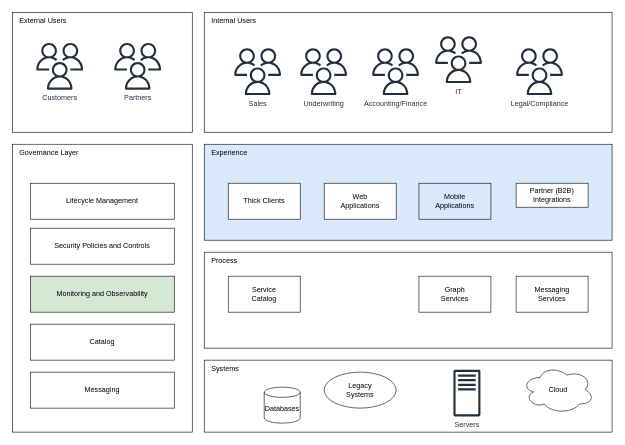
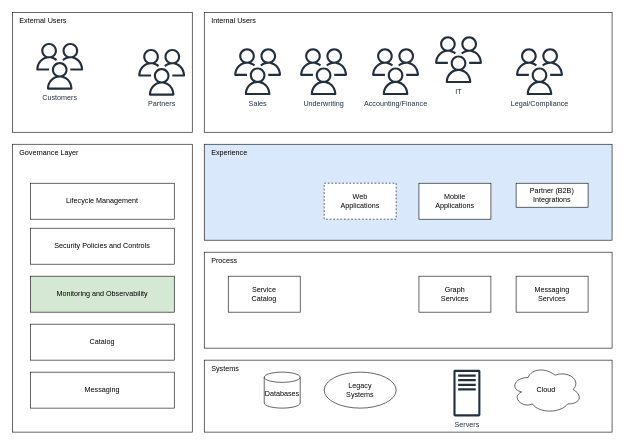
  <mxCell id="0" />
  <mxCell id="1" parent="0" />
  <mxCell id="2" value="External Users" style="rounded=1;whiteSpace=wrap;html=1;align=left;verticalAlign=top;spacingLeft=10;arcSize=0;" vertex="1" parent="1"><mxGeometry x="20" y="20" width="300" height="200" as="geometry" /></mxCell>
  <mxCell id="3" value="Internal Users" style="rounded=1;whiteSpace=wrap;html=1;align=left;verticalAlign=top;spacingLeft=10;arcSize=0;" vertex="1" parent="1"><mxGeometry x="340" y="20" width="680" height="200" as="geometry" /></mxCell>
  <mxCell id="4" value="Governance Layer" style="rounded=1;whiteSpace=wrap;html=1;align=left;verticalAlign=top;spacingLeft=10;arcSize=0;" vertex="1" parent="1"><mxGeometry x="20" y="240" width="300" height="480" as="geometry" /></mxCell>
  <mxCell id="5" value="Security Policies and Controls" style="rounded=1;whiteSpace=wrap;html=1;arcSize=0;" vertex="1" parent="1"><mxGeometry x="50" y="380" width="240" height="60" as="geometry" /></mxCell>
  <mxCell id="6" value="Lifecycle Management" style="rounded=1;whiteSpace=wrap;html=1;arcSize=0;" vertex="1" parent="1"><mxGeometry x="50" y="305" width="240" height="60" as="geometry" /></mxCell>
  <mxCell id="7" value="Monitoring and Observability" style="rounded=1;whiteSpace=wrap;html=1;arcSize=0;fillColor=#d5e8d4;" vertex="1" parent="1"><mxGeometry x="50" y="460" width="240" height="60" as="geometry" /></mxCell>
  <mxCell id="8" value="Catalog" style="rounded=1;whiteSpace=wrap;html=1;arcSize=0;" vertex="1" parent="1"><mxGeometry x="50" y="540" width="240" height="60" as="geometry" /></mxCell>
  <mxCell id="9" value="Messaging" style="rounded=1;whiteSpace=wrap;html=1;arcSize=0;" vertex="1" parent="1"><mxGeometry x="50" y="620" width="240" height="60" as="geometry" /></mxCell>
  <mxCell id="10" value="Customers" style="sketch=0;outlineConnect=0;fontColor=#232F3E;gradientColor=none;fillColor=#232F3D;strokeColor=none;dashed=0;verticalLabelPosition=bottom;verticalAlign=top;align=center;html=1;fontSize=12;fontStyle=0;aspect=fixed;pointerEvents=1;shape=mxgraph.aws4.users;strokeWidth=1;" vertex="1" parent="1"><mxGeometry x="60" y="71" width="78" height="78" as="geometry" /></mxCell>
- <mxCell id="11" value="Partners" style="sketch=0;outlineConnect=0;fontColor=#232F3E;gradientColor=none;fillColor=#232F3D;strokeColor=none;dashed=0;verticalLabelPosition=bottom;verticalAlign=top;align=center;html=1;fontSize=12;fontStyle=0;aspect=fixed;pointerEvents=1;shape=mxgraph.aws4.users;strokeWidth=1;" vertex="1" parent="1"><mxGeometry x="190" y="71" width="78" height="78" as="geometry" /></mxCell>
+ <mxCell id="11" value="Partners" style="sketch=0;outlineConnect=0;fontColor=#232F3E;gradientColor=none;fillColor=#232F3D;strokeColor=none;dashed=0;verticalLabelPosition=bottom;verticalAlign=top;align=center;html=1;fontSize=12;fontStyle=0;aspect=fixed;pointerEvents=1;shape=mxgraph.aws4.users;strokeWidth=1;" vertex="1" parent="1"><mxGeometry x="230" y="81" width="78" height="78" as="geometry" /></mxCell>
  <mxCell id="12" value="Sales" style="sketch=0;outlineConnect=0;fontColor=#232F3E;gradientColor=none;fillColor=#232F3D;strokeColor=none;dashed=0;verticalLabelPosition=bottom;verticalAlign=top;align=center;html=1;fontSize=12;fontStyle=0;aspect=fixed;pointerEvents=1;shape=mxgraph.aws4.users;strokeWidth=1;" vertex="1" parent="1"><mxGeometry x="390" y="80" width="78" height="78" as="geometry" /></mxCell>
  <mxCell id="13" value="Underwriting" style="sketch=0;outlineConnect=0;fontColor=#232F3E;gradientColor=none;fillColor=#232F3D;strokeColor=none;dashed=0;verticalLabelPosition=bottom;verticalAlign=top;align=center;html=1;fontSize=12;fontStyle=0;aspect=fixed;pointerEvents=1;shape=mxgraph.aws4.users;strokeWidth=1;" vertex="1" parent="1"><mxGeometry x="500" y="80" width="78" height="78" as="geometry" /></mxCell>
  <mxCell id="14" value="Accounting/Finance" style="sketch=0;outlineConnect=0;fontColor=#232F3E;gradientColor=none;fillColor=#232F3D;strokeColor=none;dashed=0;verticalLabelPosition=bottom;verticalAlign=top;align=center;html=1;fontSize=12;fontStyle=0;aspect=fixed;pointerEvents=1;shape=mxgraph.aws4.users;strokeWidth=1;" vertex="1" parent="1"><mxGeometry x="620" y="80" width="78" height="78" as="geometry" /></mxCell>
  <mxCell id="15" value="IT" style="sketch=0;outlineConnect=0;fontColor=#232F3E;gradientColor=none;fillColor=#232F3D;strokeColor=none;dashed=0;verticalLabelPosition=bottom;verticalAlign=top;align=center;html=1;fontSize=12;fontStyle=0;aspect=fixed;pointerEvents=1;shape=mxgraph.aws4.users;strokeWidth=1;" vertex="1" parent="1"><mxGeometry x="725" y="60" width="78" height="78" as="geometry" /></mxCell>
  <mxCell id="16" value="Legal/Compliance" style="sketch=0;outlineConnect=0;fontColor=#232F3E;gradientColor=none;fillColor=#232F3D;strokeColor=none;dashed=0;verticalLabelPosition=bottom;verticalAlign=top;align=center;html=1;fontSize=12;fontStyle=0;aspect=fixed;pointerEvents=1;shape=mxgraph.aws4.users;strokeWidth=1;" vertex="1" parent="1"><mxGeometry x="860" y="80" width="78" height="78" as="geometry" /></mxCell>
  <mxCell id="17" value="Experience" style="rounded=1;whiteSpace=wrap;html=1;align=left;verticalAlign=top;spacingLeft=10;arcSize=0;fillColor=#dae8fc;" vertex="1" parent="1"><mxGeometry x="340" y="240" width="680" height="160" as="geometry" /></mxCell>
- <mxCell id="18" value="Thick Clients" style="rounded=0;whiteSpace=wrap;html=1;" vertex="1" parent="1"><mxGeometry x="380" y="305" width="120" height="60" as="geometry" /></mxCell>
- <mxCell id="19" value="Web &lt;br&gt;Applications" style="rounded=0;whiteSpace=wrap;html=1;" vertex="1" parent="1"><mxGeometry x="540" y="305" width="120" height="60" as="geometry" /></mxCell>
- <mxCell id="20" value="Mobile&lt;br&gt;Applications" style="rounded=0;whiteSpace=wrap;html=1;fillColor=#dae8fc;" vertex="1" parent="1"><mxGeometry x="698" y="305" width="120" height="60" as="geometry" /></mxCell>
+ <mxCell id="19" value="Web &lt;br&gt;Applications" style="rounded=0;whiteSpace=wrap;html=1;dashed=1;" vertex="1" parent="1"><mxGeometry x="540" y="305" width="120" height="60" as="geometry" /></mxCell>
+ <mxCell id="20" value="Mobile&lt;br&gt;Applications" style="rounded=0;whiteSpace=wrap;html=1;" vertex="1" parent="1"><mxGeometry x="698" y="305" width="120" height="60" as="geometry" /></mxCell>
  <mxCell id="21" value="Partner (B2B)&lt;br&gt;Integrations" style="rounded=0;whiteSpace=wrap;html=1;" vertex="1" parent="1"><mxGeometry x="860" y="305" width="120" height="40" as="geometry" /></mxCell>
  <mxCell id="22" value="Process" style="rounded=1;whiteSpace=wrap;html=1;align=left;verticalAlign=top;spacingLeft=10;arcSize=0;" vertex="1" parent="1"><mxGeometry x="340" y="420" width="680" height="160" as="geometry" /></mxCell>
  <mxCell id="23" value="Systems" style="rounded=1;whiteSpace=wrap;html=1;align=left;verticalAlign=top;spacingLeft=10;arcSize=0;" vertex="1" parent="1"><mxGeometry x="340" y="600" width="680" height="120" as="geometry" /></mxCell>
  <mxCell id="24" value="Service &lt;br&gt;Catalog" style="rounded=0;whiteSpace=wrap;html=1;" vertex="1" parent="1"><mxGeometry x="380" y="460" width="120" height="60" as="geometry" /></mxCell>
  <mxCell id="25" value="Graph&lt;br&gt;Services" style="rounded=0;whiteSpace=wrap;html=1;" vertex="1" parent="1"><mxGeometry x="698" y="460" width="120" height="60" as="geometry" /></mxCell>
  <mxCell id="26" value="Messaging&lt;br&gt;Services" style="rounded=0;whiteSpace=wrap;html=1;" vertex="1" parent="1"><mxGeometry x="860" y="460" width="120" height="60" as="geometry" /></mxCell>
- <mxCell id="27" value="Databases" style="shape=cylinder3;whiteSpace=wrap;html=1;boundedLbl=1;backgroundOutline=1;size=8.512;" vertex="1" parent="1"><mxGeometry x="440" y="645" width="60" height="60" as="geometry" /></mxCell>
+ <mxCell id="27" value="Databases" style="shape=cylinder3;whiteSpace=wrap;html=1;boundedLbl=1;backgroundOutline=1;size=8.512;" vertex="1" parent="1"><mxGeometry x="440" y="620" width="60" height="60" as="geometry" /></mxCell>
  <mxCell id="28" value="Legacy&lt;br&gt;Systems" style="ellipse;whiteSpace=wrap;html=1;" vertex="1" parent="1"><mxGeometry x="540" y="620" width="120" height="60" as="geometry" /></mxCell>
  <mxCell id="29" value="Servers" style="sketch=0;outlineConnect=0;fontColor=#232F3E;gradientColor=none;fillColor=#232F3D;strokeColor=none;dashed=0;verticalLabelPosition=bottom;verticalAlign=top;align=center;html=1;fontSize=12;fontStyle=0;aspect=fixed;pointerEvents=1;shape=mxgraph.aws4.traditional_server;" vertex="1" parent="1"><mxGeometry x="755.5" y="616" width="45" height="78" as="geometry" /></mxCell>
- <mxCell id="30" value="Cloud" style="ellipse;shape=cloud;whiteSpace=wrap;html=1;" vertex="1" parent="1"><mxGeometry x="870" y="609" width="120" height="80" as="geometry" /></mxCell>
+ <mxCell id="30" value="Cloud" style="ellipse;shape=cloud;whiteSpace=wrap;html=1;" vertex="1" parent="1"><mxGeometry x="850" y="609" width="120" height="80" as="geometry" /></mxCell>
